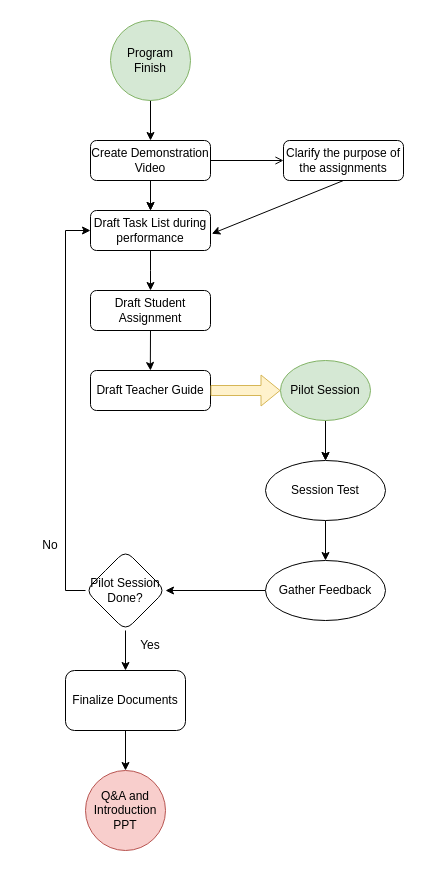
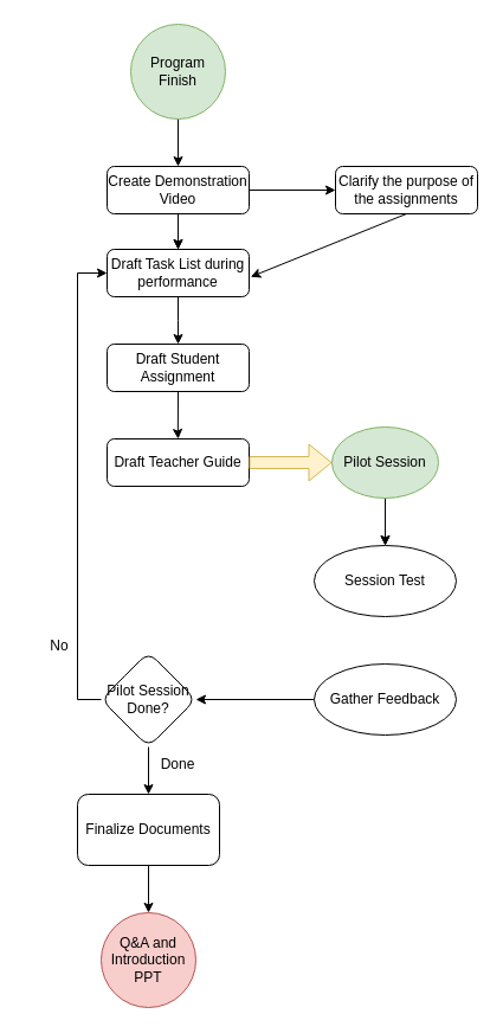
  <mxCell id="0" />
  <mxCell id="1" parent="0" />
  <mxCell id="2" value="" style="edgeStyle=orthogonalEdgeStyle;rounded=0;orthogonalLoop=1;jettySize=auto;html=1;" edge="1" parent="1" source="3" target="4"><mxGeometry relative="1" as="geometry" /></mxCell>
  <mxCell id="3" value="Create Demonstration Video" style="rounded=1;whiteSpace=wrap;html=1;fontSize=12;glass=0;strokeWidth=1;shadow=0;" vertex="1" parent="1"><mxGeometry x="90" y="140" width="120" height="40" as="geometry" /></mxCell>
  <mxCell id="4" value="Draft Task List during performance" style="rounded=1;whiteSpace=wrap;html=1;fontSize=12;glass=0;strokeWidth=1;shadow=0;" vertex="1" parent="1"><mxGeometry x="90" y="210" width="120" height="40" as="geometry" /></mxCell>
- <mxCell id="5" value="" style="endArrow=open;html=1;rounded=0;" edge="1" parent="1" source="3" target="6"><mxGeometry width="50" height="50" relative="1" as="geometry"><mxPoint x="210" y="139.84" as="sourcePoint" /><mxPoint x="290" y="139.84" as="targetPoint" /></mxGeometry></mxCell>
+ <mxCell id="5" value="" style="endArrow=classic;html=1;rounded=0;" edge="1" parent="1" source="3" target="6"><mxGeometry width="50" height="50" relative="1" as="geometry"><mxPoint x="210" y="139.84" as="sourcePoint" /><mxPoint x="290" y="139.84" as="targetPoint" /></mxGeometry></mxCell>
  <mxCell id="6" value="Clarify the purpose of the assignments" style="rounded=1;whiteSpace=wrap;html=1;fontSize=12;glass=0;strokeWidth=1;shadow=0;" vertex="1" parent="1"><mxGeometry x="283" y="140" width="120" height="40" as="geometry" /></mxCell>
  <mxCell id="7" value="" style="endArrow=classic;html=1;rounded=0;entryX=1.011;entryY=0.581;entryDx=0;entryDy=0;entryPerimeter=0;exitX=0.5;exitY=1;exitDx=0;exitDy=0;" edge="1" parent="1" source="6" target="4"><mxGeometry width="50" height="50" relative="1" as="geometry"><mxPoint x="349.84" y="160" as="sourcePoint" /><mxPoint x="349.84" y="230.525" as="targetPoint" /></mxGeometry></mxCell>
  <mxCell id="8" value="" style="endArrow=classic;html=1;rounded=0;entryX=0.5;entryY=0;entryDx=0;entryDy=0;" edge="1" parent="1" source="3" target="4"><mxGeometry width="50" height="50" relative="1" as="geometry"><mxPoint x="150" y="160" as="sourcePoint" /><mxPoint x="230" y="160" as="targetPoint" /></mxGeometry></mxCell>
  <mxCell id="9" value="" style="endArrow=classic;html=1;rounded=0;entryX=0.5;entryY=0;entryDx=0;entryDy=0;exitX=0.5;exitY=1;exitDx=0;exitDy=0;" edge="1" parent="1" target="3"><mxGeometry width="50" height="50" relative="1" as="geometry"><mxPoint x="150" y="70" as="sourcePoint" /><mxPoint x="220" y="70" as="targetPoint" /></mxGeometry></mxCell>
  <mxCell id="10" value="" style="endArrow=classic;html=1;rounded=0;" edge="1" parent="1" source="4" target="11"><mxGeometry width="50" height="50" relative="1" as="geometry"><mxPoint x="130" y="280" as="sourcePoint" /><mxPoint x="150" y="290" as="targetPoint" /><Array as="points"><mxPoint x="150" y="270" /></Array></mxGeometry></mxCell>
  <mxCell id="11" value="Draft Student Assignment" style="rounded=1;whiteSpace=wrap;html=1;fontSize=12;glass=0;strokeWidth=1;shadow=0;" vertex="1" parent="1"><mxGeometry x="90" y="290" width="120" height="40" as="geometry" /></mxCell>
  <mxCell id="12" value="" style="endArrow=classic;html=1;rounded=0;exitX=0.5;exitY=1;exitDx=0;exitDy=0;entryX=0.5;entryY=0;entryDx=0;entryDy=0;" edge="1" parent="1" source="11" target="13"><mxGeometry width="50" height="50" relative="1" as="geometry"><mxPoint x="149.84" y="350" as="sourcePoint" /><mxPoint x="149.84" y="387" as="targetPoint" /><Array as="points"><mxPoint x="149.84" y="367" /></Array></mxGeometry></mxCell>
  <mxCell id="13" value="Draft Teacher Guide" style="rounded=1;whiteSpace=wrap;html=1;fontSize=12;glass=0;strokeWidth=1;shadow=0;" vertex="1" parent="1"><mxGeometry x="90" y="370" width="120" height="40" as="geometry" /></mxCell>
  <mxCell id="14" value="" style="shape=flexArrow;endArrow=classic;html=1;rounded=0;exitX=1;exitY=0.5;exitDx=0;exitDy=0;entryX=0;entryY=0.5;entryDx=0;entryDy=0;fillColor=#fff2cc;strokeColor=#d6b656;" edge="1" parent="1" source="13" target="17"><mxGeometry width="50" height="50" relative="1" as="geometry"><mxPoint x="240" y="400" as="sourcePoint" /><mxPoint x="310" y="394" as="targetPoint" /></mxGeometry></mxCell>
  <mxCell id="15" value="" style="edgeStyle=orthogonalEdgeStyle;rounded=0;orthogonalLoop=1;jettySize=auto;html=1;" edge="1" parent="1" source="17" target="19"><mxGeometry relative="1" as="geometry" /></mxCell>
  <mxCell id="16" value="" style="edgeStyle=orthogonalEdgeStyle;rounded=0;orthogonalLoop=1;jettySize=auto;html=1;" edge="1" parent="1" source="17" target="19"><mxGeometry relative="1" as="geometry" /></mxCell>
  <mxCell id="17" value="Pilot Session" style="ellipse;whiteSpace=wrap;html=1;fillColor=#d5e8d4;strokeColor=#82b366;" vertex="1" parent="1"><mxGeometry x="280" y="360" width="90" height="60" as="geometry" /></mxCell>
- <mxCell id="18" value="" style="edgeStyle=orthogonalEdgeStyle;rounded=0;orthogonalLoop=1;jettySize=auto;html=1;" edge="1" parent="1" source="19" target="21"><mxGeometry relative="1" as="geometry" /></mxCell>
  <mxCell id="19" value="Session Test" style="ellipse;whiteSpace=wrap;html=1;" vertex="1" parent="1"><mxGeometry x="265" y="460" width="120" height="60" as="geometry" /></mxCell>
  <mxCell id="20" value="" style="edgeStyle=orthogonalEdgeStyle;rounded=0;orthogonalLoop=1;jettySize=auto;html=1;" edge="1" parent="1" source="21" target="24"><mxGeometry relative="1" as="geometry" /></mxCell>
  <mxCell id="21" value="Gather Feedback" style="ellipse;whiteSpace=wrap;html=1;" vertex="1" parent="1"><mxGeometry x="265" y="560" width="120" height="60" as="geometry" /></mxCell>
  <mxCell id="22" style="edgeStyle=orthogonalEdgeStyle;rounded=0;orthogonalLoop=1;jettySize=auto;html=1;entryX=0;entryY=0.5;entryDx=0;entryDy=0;exitX=0;exitY=0.5;exitDx=0;exitDy=0;" edge="1" parent="1" source="24" target="4"><mxGeometry relative="1" as="geometry" /></mxCell>
  <mxCell id="23" value="" style="edgeStyle=orthogonalEdgeStyle;rounded=0;orthogonalLoop=1;jettySize=auto;html=1;" edge="1" parent="1" source="24" target="27"><mxGeometry relative="1" as="geometry" /></mxCell>
  <mxCell id="24" value="Pilot Session Done?" style="rhombus;whiteSpace=wrap;html=1;rounded=1;" vertex="1" parent="1"><mxGeometry x="85" y="550" width="80" height="80" as="geometry" /></mxCell>
  <mxCell id="25" value="No" style="text;html=1;align=center;verticalAlign=middle;whiteSpace=wrap;rounded=0;" vertex="1" parent="1"><mxGeometry x="20" y="530" width="60" height="30" as="geometry" /></mxCell>
  <mxCell id="26" value="" style="edgeStyle=orthogonalEdgeStyle;rounded=0;orthogonalLoop=1;jettySize=auto;html=1;" edge="1" parent="1" source="27" target="29"><mxGeometry relative="1" as="geometry" /></mxCell>
  <mxCell id="27" value="Finalize Documents" style="whiteSpace=wrap;html=1;rounded=1;" vertex="1" parent="1"><mxGeometry x="65" y="670" width="120" height="60" as="geometry" /></mxCell>
- <mxCell id="28" value="Yes" style="text;html=1;align=center;verticalAlign=middle;whiteSpace=wrap;rounded=0;" vertex="1" parent="1"><mxGeometry x="120" y="630" width="60" height="30" as="geometry" /></mxCell>
+ <mxCell id="28" value="Done" style="text;html=1;align=center;verticalAlign=middle;whiteSpace=wrap;rounded=0;" vertex="1" parent="1"><mxGeometry x="120" y="630" width="60" height="30" as="geometry" /></mxCell>
  <mxCell id="29" value="Q&amp;amp;A and Introduction PPT" style="ellipse;whiteSpace=wrap;html=1;rounded=1;fillColor=#f8cecc;strokeColor=#b85450;" vertex="1" parent="1"><mxGeometry x="85" y="770" width="80" height="80" as="geometry" /></mxCell>
  <mxCell id="30" value="Program Finish" style="ellipse;whiteSpace=wrap;html=1;rounded=1;fillColor=#d5e8d4;strokeColor=#82b366;" vertex="1" parent="1"><mxGeometry x="110" y="20" width="80" height="80" as="geometry" /></mxCell>
